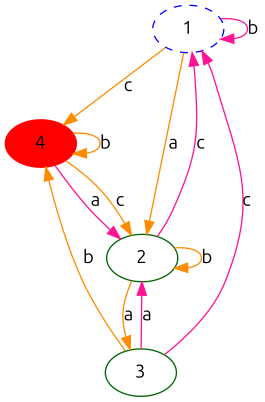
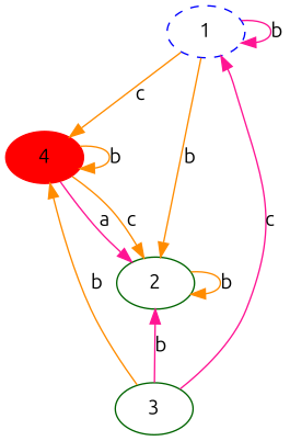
  digraph {
    fontname=Ubuntu
    node [color=darkgreen fontname=Ubuntu]
    edge [color=darkorange fontname=Ubuntu weight=b]
    1 [color=blue style=dashed]
    4 [color=red style=filled]
    2
    3
    1 -> 1 [color=deeppink label=b]
    1 -> 4 [label=c weight=c]
-   1 -> 2 [label=a weight=a]
+   1 -> 2 [label=b weight=a]
    4 -> 4 [label=b]
    4 -> 2 [color=deeppink label=a weight=a]
    4 -> 2 [label=c weight=c]
-   2 -> 1 [color=deeppink label=c weight=c]
    2 -> 2 [label=b]
-   2 -> 3 [label=a weight=a]
    3 -> 1 [color=deeppink label=c weight=c]
    3 -> 4 [label=b]
-   3 -> 2 [color=deeppink label=a weight=a]
+   3 -> 2 [color=deeppink label=b weight=a]
  }
